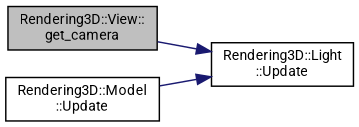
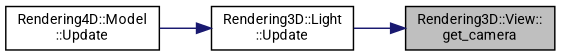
  digraph {
    fontname=Roboto
    rankdir=RL
    node [color=black fillcolor=white fontname=Roboto fontsize=10 shape=record style=filled]
    edge [color=midnightblue dir=back fontname=Roboto fontsize=10 labelfontname=Helvetica labelfontsize=10 style=solid]
    n1 [fillcolor=grey75 fontcolor=black height=0.2 label="Rendering3D::View::\lget_camera" width=0.4]
    n2 [height=0.2 label="Rendering3D::Light\l::Update" width=0.4]
-   n3 [height=0.2 label="Rendering3D::Model\l::Update" width=0.4]
-   n2 -> n1
+   n3 [height=0.2 label="Rendering4D::Model\l::Update" width=0.4]
+   n1 -> n2
    n2 -> n3
  }
